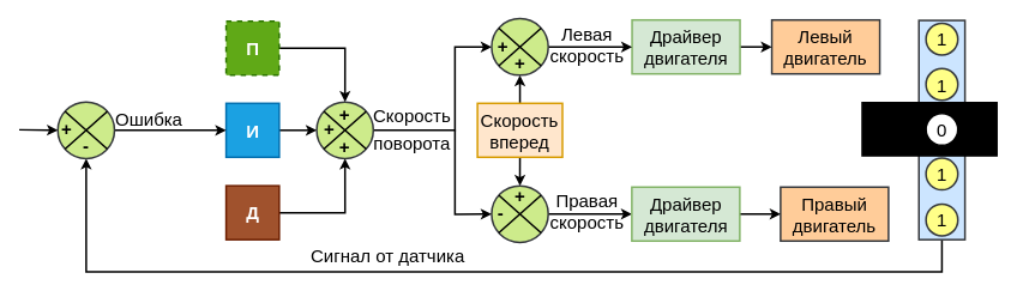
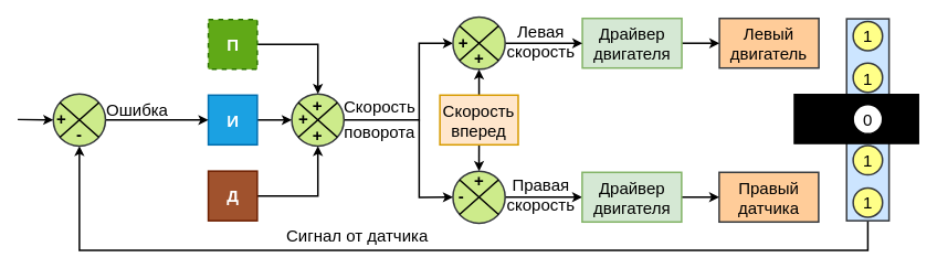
  <mxCell id="0" />
  <mxCell id="1" parent="0" />
  <mxCell id="2" style="edgeStyle=orthogonalEdgeStyle;rounded=0;orthogonalLoop=1;jettySize=auto;html=1;exitX=1;exitY=0.5;exitDx=0;exitDy=0;entryX=0;entryY=0.5;entryDx=0;entryDy=0;strokeWidth=2;" parent="1" source="3" target="32" edge="1"><mxGeometry relative="1" as="geometry"><Array as="points"><mxPoint x="505" y="145" /><mxPoint x="505" y="52" /></Array></mxGeometry></mxCell>
  <mxCell id="3" value="" style="ellipse;whiteSpace=wrap;html=1;aspect=fixed;strokeWidth=2;fillColor=#cdeb8b;strokeColor=#36393d;" parent="1" vertex="1"><mxGeometry x="351.26" y="113.07" width="62.99" height="62.99" as="geometry" /></mxCell>
  <mxCell id="4" style="edgeStyle=orthogonalEdgeStyle;rounded=0;orthogonalLoop=1;jettySize=auto;html=1;exitX=0.5;exitY=1;exitDx=0;exitDy=0;entryX=0.5;entryY=1;entryDx=0;entryDy=0;strokeWidth=2;" parent="1" source="5" target="27" edge="1"><mxGeometry relative="1" as="geometry"><Array as="points"><mxPoint x="1046" y="302" /><mxPoint x="95" y="302" /></Array></mxGeometry></mxCell>
  <mxCell id="5" value="" style="rounded=0;whiteSpace=wrap;html=1;fillColor=#cce5ff;strokeColor=#36393d;strokeWidth=2;" parent="1" vertex="1"><mxGeometry x="1020.81" y="22.28" width="51.18" height="244.1" as="geometry" /></mxCell>
  <mxCell id="6" value="" style="rounded=0;whiteSpace=wrap;html=1;fillColor=#000000;strokeWidth=2;" parent="1" vertex="1"><mxGeometry x="957.82" y="113.83" width="149.6" height="59.06" as="geometry" /></mxCell>
  <mxCell id="7" value="1" style="ellipse;whiteSpace=wrap;html=1;aspect=fixed;fontSize=20;fillColor=#ffff88;strokeColor=#36393d;strokeWidth=2;" parent="1" vertex="1"><mxGeometry x="1028.688" y="25.468" width="35.43" height="35.43" as="geometry" /></mxCell>
  <mxCell id="8" value="1" style="ellipse;whiteSpace=wrap;html=1;aspect=fixed;fontSize=20;fillColor=#ffff88;strokeColor=#36393d;strokeWidth=2;" parent="1" vertex="1"><mxGeometry x="1028.695" y="75.795" width="35.43" height="35.43" as="geometry" /></mxCell>
  <mxCell id="9" value="0" style="ellipse;whiteSpace=wrap;html=1;aspect=fixed;fontSize=20;strokeWidth=2;" parent="1" vertex="1"><mxGeometry x="1028.692" y="125.882" width="35.43" height="35.43" as="geometry" /></mxCell>
  <mxCell id="10" value="1" style="ellipse;whiteSpace=wrap;html=1;aspect=fixed;fontSize=20;fillColor=#ffff88;strokeColor=#36393d;strokeWidth=2;" parent="1" vertex="1"><mxGeometry x="1028.689" y="175.569" width="35.43" height="35.43" as="geometry" /></mxCell>
  <mxCell id="11" value="1" style="ellipse;whiteSpace=wrap;html=1;aspect=fixed;fontSize=20;fillColor=#ffff88;strokeColor=#36393d;strokeWidth=2;" parent="1" vertex="1"><mxGeometry x="1028.696" y="226.746" width="35.43" height="35.43" as="geometry" /></mxCell>
- <mxCell id="12" value="&lt;font style=&quot;font-size: 20px;&quot;&gt;Левый двигатель&lt;/font&gt;" style="rounded=0;whiteSpace=wrap;html=1;fillColor=#ffcc99;strokeColor=#36393d;strokeWidth=2;" parent="1" vertex="1"><mxGeometry x="857.27" y="21.78" width="120" height="60" as="geometry" /></mxCell>
- <mxCell id="13" value="&lt;font style=&quot;font-size: 20px;&quot;&gt;Правый двигатель&lt;/font&gt;" style="rounded=0;whiteSpace=wrap;html=1;fillColor=#ffcc99;strokeColor=#36393d;strokeWidth=2;" parent="1" vertex="1"><mxGeometry x="867.007" y="207.877" width="120" height="60" as="geometry" /></mxCell>
+ <mxCell id="12" value="&lt;font style=&quot;font-size: 20px;&quot;&gt;Левый двигатель&lt;/font&gt;" style="rounded=0;whiteSpace=wrap;html=1;fillColor=#ffcc99;strokeColor=#36393d;strokeWidth=2;" parent="1" vertex="1"><mxGeometry x="867.27" y="21.78" width="120" height="60" as="geometry" /></mxCell>
+ <mxCell id="13" value="&lt;font style=&quot;font-size: 20px;&quot;&gt;Правый датчика&lt;/font&gt;" style="rounded=0;whiteSpace=wrap;html=1;fillColor=#ffcc99;strokeColor=#36393d;strokeWidth=2;" parent="1" vertex="1"><mxGeometry x="867.007" y="207.877" width="120" height="60" as="geometry" /></mxCell>
  <mxCell id="14" style="edgeStyle=orthogonalEdgeStyle;rounded=0;orthogonalLoop=1;jettySize=auto;html=1;exitX=1;exitY=0.5;exitDx=0;exitDy=0;entryX=0;entryY=0.5;entryDx=0;entryDy=0;strokeWidth=2;" parent="1" source="15" target="12" edge="1"><mxGeometry relative="1" as="geometry" /></mxCell>
  <mxCell id="15" value="&lt;font style=&quot;font-size: 20px;&quot;&gt;Драйвер двигателя&lt;/font&gt;" style="rounded=0;whiteSpace=wrap;html=1;strokeWidth=2;fillColor=#d5e8d4;strokeColor=#82b366;" parent="1" vertex="1"><mxGeometry x="701.91" y="21.78" width="120" height="60" as="geometry" /></mxCell>
  <mxCell id="16" style="edgeStyle=orthogonalEdgeStyle;rounded=0;orthogonalLoop=1;jettySize=auto;html=1;exitX=0.5;exitY=0;exitDx=0;exitDy=0;entryX=0.5;entryY=1;entryDx=0;entryDy=0;strokeWidth=2;" parent="1" source="18" target="32" edge="1"><mxGeometry relative="1" as="geometry" /></mxCell>
  <mxCell id="17" style="edgeStyle=orthogonalEdgeStyle;rounded=0;orthogonalLoop=1;jettySize=auto;html=1;exitX=0.5;exitY=1;exitDx=0;exitDy=0;strokeWidth=2;" parent="1" source="18" target="35" edge="1"><mxGeometry relative="1" as="geometry" /></mxCell>
  <mxCell id="18" value="&lt;font style=&quot;font-size: 20px;&quot;&gt;Скорость вперед&lt;/font&gt;" style="rounded=0;whiteSpace=wrap;html=1;strokeWidth=2;fillColor=#ffe6cc;strokeColor=#d79b00;" parent="1" vertex="1"><mxGeometry x="530" y="114.57" width="94.49" height="60" as="geometry" /></mxCell>
  <mxCell id="19" value="" style="shape=umlDestroy;whiteSpace=wrap;html=1;strokeWidth=2;targetShapes=umlLifeline;" parent="1" vertex="1"><mxGeometry x="359.17" y="123.55" width="47.17" height="42.03" as="geometry" /></mxCell>
  <mxCell id="20" style="edgeStyle=orthogonalEdgeStyle;rounded=0;orthogonalLoop=1;jettySize=auto;html=1;exitX=1;exitY=0.5;exitDx=0;exitDy=0;entryX=0.5;entryY=0;entryDx=0;entryDy=0;strokeWidth=2;" parent="1" source="21" target="3" edge="1"><mxGeometry relative="1" as="geometry" /></mxCell>
  <mxCell id="21" value="&lt;font style=&quot;font-size: 20px;&quot;&gt;&lt;b&gt;П&lt;/b&gt;&lt;/font&gt;" style="rounded=0;whiteSpace=wrap;html=1;strokeWidth=2;fillColor=#60a917;fontColor=#ffffff;strokeColor=#2D7600;dashed=1;" parent="1" vertex="1"><mxGeometry x="250.59" y="23.28" width="59.06" height="60" as="geometry" /></mxCell>
  <mxCell id="22" style="edgeStyle=orthogonalEdgeStyle;rounded=0;orthogonalLoop=1;jettySize=auto;html=1;exitX=1;exitY=0.5;exitDx=0;exitDy=0;entryX=0;entryY=0.5;entryDx=0;entryDy=0;strokeWidth=2;" parent="1" source="23" target="3" edge="1"><mxGeometry relative="1" as="geometry" /></mxCell>
  <mxCell id="23" value="&lt;font style=&quot;font-size: 20px;&quot;&gt;&lt;b&gt;И&lt;/b&gt;&lt;/font&gt;" style="rounded=0;whiteSpace=wrap;html=1;strokeWidth=2;fillColor=#1ba1e2;fontColor=#ffffff;strokeColor=#006EAF;" parent="1" vertex="1"><mxGeometry x="250.587" y="114.567" width="59.06" height="60" as="geometry" /></mxCell>
  <mxCell id="24" style="edgeStyle=orthogonalEdgeStyle;rounded=0;orthogonalLoop=1;jettySize=auto;html=1;exitX=1;exitY=0.5;exitDx=0;exitDy=0;entryX=0.5;entryY=1;entryDx=0;entryDy=0;strokeWidth=2;" parent="1" source="25" target="3" edge="1"><mxGeometry relative="1" as="geometry" /></mxCell>
  <mxCell id="25" value="&lt;font style=&quot;font-size: 20px;&quot;&gt;&lt;b&gt;Д&lt;/b&gt;&lt;/font&gt;" style="rounded=0;whiteSpace=wrap;html=1;strokeWidth=2;fillColor=#a0522d;fontColor=#ffffff;strokeColor=#6D1F00;" parent="1" vertex="1"><mxGeometry x="250.584" y="206.384" width="59.06" height="60" as="geometry" /></mxCell>
  <mxCell id="26" style="edgeStyle=orthogonalEdgeStyle;rounded=0;orthogonalLoop=1;jettySize=auto;html=1;exitX=1;exitY=0.5;exitDx=0;exitDy=0;entryX=0;entryY=0.5;entryDx=0;entryDy=0;strokeWidth=2;" parent="1" source="27" target="23" edge="1"><mxGeometry relative="1" as="geometry" /></mxCell>
  <mxCell id="27" value="" style="ellipse;whiteSpace=wrap;html=1;aspect=fixed;strokeWidth=2;fillColor=#cdeb8b;strokeColor=#36393d;" parent="1" vertex="1"><mxGeometry x="63.487" y="113.067" width="62.99" height="62.99" as="geometry" /></mxCell>
  <mxCell id="28" value="" style="shape=umlDestroy;whiteSpace=wrap;html=1;strokeWidth=2;targetShapes=umlLifeline;" parent="1" vertex="1"><mxGeometry x="71.397" y="123.547" width="47.17" height="42.03" as="geometry" /></mxCell>
  <mxCell id="29" value="&lt;font style=&quot;font-size: 20px;&quot;&gt;Ошибка&lt;/font&gt;" style="text;html=1;strokeColor=none;fillColor=none;align=center;verticalAlign=middle;whiteSpace=wrap;rounded=0;strokeWidth=2;fontSize=20;" parent="1" vertex="1"><mxGeometry x="135.48" y="116.77" width="60" height="30" as="geometry" /></mxCell>
  <mxCell id="30" value="" style="endArrow=classic;html=1;rounded=0;entryX=0;entryY=0.5;entryDx=0;entryDy=0;strokeWidth=2;" parent="1" target="27" edge="1"><mxGeometry width="50" height="50" relative="1" as="geometry"><mxPoint x="20.56" y="144" as="sourcePoint" /><mxPoint x="365.56" y="133" as="targetPoint" /></mxGeometry></mxCell>
  <mxCell id="31" style="edgeStyle=orthogonalEdgeStyle;rounded=0;orthogonalLoop=1;jettySize=auto;html=1;exitX=1;exitY=0.5;exitDx=0;exitDy=0;entryX=0;entryY=0.5;entryDx=0;entryDy=0;strokeWidth=2;" parent="1" source="32" target="15" edge="1"><mxGeometry relative="1" as="geometry" /></mxCell>
  <mxCell id="32" value="" style="ellipse;whiteSpace=wrap;html=1;aspect=fixed;strokeWidth=2;fillColor=#cdeb8b;strokeColor=#36393d;" parent="1" vertex="1"><mxGeometry x="545.747" y="20.287" width="62.99" height="62.99" as="geometry" /></mxCell>
  <mxCell id="33" value="" style="shape=umlDestroy;whiteSpace=wrap;html=1;strokeWidth=2;targetShapes=umlLifeline;" parent="1" vertex="1"><mxGeometry x="553.657" y="30.767" width="47.17" height="42.03" as="geometry" /></mxCell>
  <mxCell id="34" style="edgeStyle=orthogonalEdgeStyle;rounded=0;orthogonalLoop=1;jettySize=auto;html=1;exitX=1;exitY=0.5;exitDx=0;exitDy=0;entryX=0;entryY=0.5;entryDx=0;entryDy=0;strokeWidth=2;" parent="1" source="35" target="41" edge="1"><mxGeometry relative="1" as="geometry" /></mxCell>
  <mxCell id="35" value="" style="ellipse;whiteSpace=wrap;html=1;aspect=fixed;strokeWidth=2;fillColor=#cdeb8b;strokeColor=#36393d;" parent="1" vertex="1"><mxGeometry x="545.744" y="206.384" width="62.99" height="62.99" as="geometry" /></mxCell>
  <mxCell id="36" value="" style="shape=umlDestroy;whiteSpace=wrap;html=1;strokeWidth=2;targetShapes=umlLifeline;" parent="1" vertex="1"><mxGeometry x="553.654" y="216.864" width="47.17" height="42.03" as="geometry" /></mxCell>
  <mxCell id="37" value="&lt;p style=&quot;line-height: 150%; font-size: 20px;&quot;&gt;Скорость&lt;br style=&quot;font-size: 20px;&quot;&gt;поворота&lt;/p&gt;" style="text;html=1;align=center;verticalAlign=middle;resizable=0;points=[];autosize=1;strokeColor=none;fillColor=none;spacing=0;spacingTop=2;strokeWidth=2;fontSize=20;" parent="1" vertex="1"><mxGeometry x="405.338" y="87.291" width="102.362" height="110.236" as="geometry" /></mxCell>
  <mxCell id="38" value="" style="endArrow=classic;html=1;rounded=0;entryX=0;entryY=0.5;entryDx=0;entryDy=0;strokeWidth=2;" parent="1" target="35" edge="1"><mxGeometry width="50" height="50" relative="1" as="geometry"><mxPoint x="505" y="144" as="sourcePoint" /><mxPoint x="543" y="73" as="targetPoint" /><Array as="points"><mxPoint x="505" y="238" /></Array></mxGeometry></mxCell>
  <mxCell id="39" value="Левая скорость" style="text;html=1;strokeColor=none;fillColor=none;align=center;verticalAlign=middle;whiteSpace=wrap;rounded=0;spacingTop=-2;strokeWidth=2;fontSize=20;" parent="1" vertex="1"><mxGeometry x="622.11" y="34.78" width="60" height="30" as="geometry" /></mxCell>
  <mxCell id="40" style="edgeStyle=orthogonalEdgeStyle;rounded=0;orthogonalLoop=1;jettySize=auto;html=1;exitX=1;exitY=0.5;exitDx=0;exitDy=0;entryX=0;entryY=0.5;entryDx=0;entryDy=0;strokeWidth=2;" parent="1" source="41" target="13" edge="1"><mxGeometry relative="1" as="geometry" /></mxCell>
  <mxCell id="41" value="&lt;font style=&quot;font-size: 20px;&quot;&gt;Драйвер двигателя&lt;/font&gt;" style="rounded=0;whiteSpace=wrap;html=1;strokeWidth=2;fillColor=#d5e8d4;strokeColor=#82b366;" parent="1" vertex="1"><mxGeometry x="701.647" y="207.877" width="120" height="60" as="geometry" /></mxCell>
  <mxCell id="42" value="Правая скорость" style="text;html=1;strokeColor=none;fillColor=none;align=center;verticalAlign=middle;whiteSpace=wrap;rounded=0;spacingTop=-2;strokeWidth=2;fontSize=20;" parent="1" vertex="1"><mxGeometry x="621.85" y="219.88" width="60" height="30" as="geometry" /></mxCell>
  <mxCell id="43" value="+" style="text;html=1;strokeColor=none;fillColor=none;align=center;verticalAlign=middle;whiteSpace=wrap;rounded=0;fontSize=20;fontStyle=1" parent="1" vertex="1"><mxGeometry x="63.487" y="133.627" width="20.97" height="17.95" as="geometry" /></mxCell>
  <mxCell id="44" value="-" style="text;html=1;strokeColor=none;fillColor=none;align=center;verticalAlign=middle;whiteSpace=wrap;rounded=0;fontSize=20;fontStyle=1" parent="1" vertex="1"><mxGeometry x="85.03" y="151.58" width="19.9" height="19.8" as="geometry" /></mxCell>
  <mxCell id="45" value="+" style="text;html=1;strokeColor=none;fillColor=none;align=center;verticalAlign=middle;whiteSpace=wrap;rounded=0;fontSize=20;fontStyle=1" parent="1" vertex="1"><mxGeometry x="372.267" y="116.767" width="20.97" height="17.95" as="geometry" /></mxCell>
  <mxCell id="46" value="+" style="text;html=1;strokeColor=none;fillColor=none;align=center;verticalAlign=middle;whiteSpace=wrap;rounded=0;fontSize=20;fontStyle=1" parent="1" vertex="1"><mxGeometry x="372.274" y="153.434" width="20.97" height="17.95" as="geometry" /></mxCell>
  <mxCell id="47" value="+" style="text;html=1;strokeColor=none;fillColor=none;align=center;verticalAlign=middle;whiteSpace=wrap;rounded=0;fontSize=20;fontStyle=1" parent="1" vertex="1"><mxGeometry x="355.207" y="133.627" width="20.97" height="17.95" as="geometry" /></mxCell>
  <mxCell id="48" value="+" style="text;html=1;strokeColor=none;fillColor=none;align=center;verticalAlign=middle;whiteSpace=wrap;rounded=0;fontSize=20;fontStyle=1" parent="1" vertex="1"><mxGeometry x="566.754" y="59.894" width="20.97" height="17.95" as="geometry" /></mxCell>
  <mxCell id="49" value="+" style="text;html=1;strokeColor=none;fillColor=none;align=center;verticalAlign=middle;whiteSpace=wrap;rounded=0;fontSize=20;fontStyle=1" parent="1" vertex="1"><mxGeometry x="566.741" y="207.881" width="20.97" height="17.95" as="geometry" /></mxCell>
  <mxCell id="50" value="+" style="text;html=1;strokeColor=none;fillColor=none;align=center;verticalAlign=middle;whiteSpace=wrap;rounded=0;fontSize=20;fontStyle=1" parent="1" vertex="1"><mxGeometry x="548.118" y="41.948" width="20.97" height="17.95" as="geometry" /></mxCell>
  <mxCell id="51" value="-" style="text;html=1;strokeColor=none;fillColor=none;align=center;verticalAlign=middle;whiteSpace=wrap;rounded=0;fontSize=20;fontStyle=1" parent="1" vertex="1"><mxGeometry x="545.747" y="225.827" width="19.9" height="19.8" as="geometry" /></mxCell>
  <mxCell id="52" value="&lt;font style=&quot;font-size: 20px;&quot;&gt;Сигнал от датчика&lt;/font&gt;" style="text;html=1;strokeColor=none;fillColor=none;align=center;verticalAlign=middle;whiteSpace=wrap;rounded=0;fontSize=20;" parent="1" vertex="1"><mxGeometry x="327.9" y="269.37" width="204.72" height="30" as="geometry" /></mxCell>
